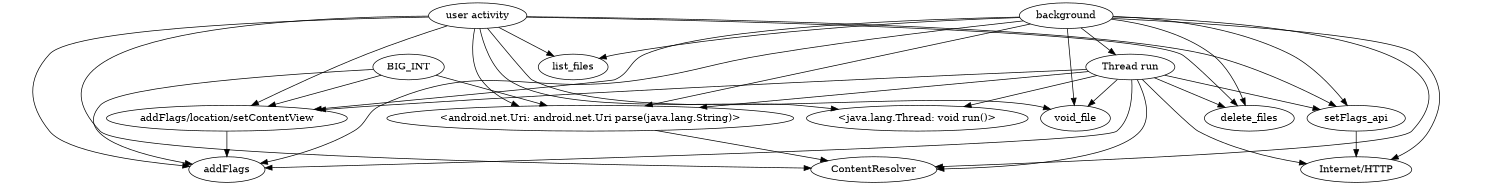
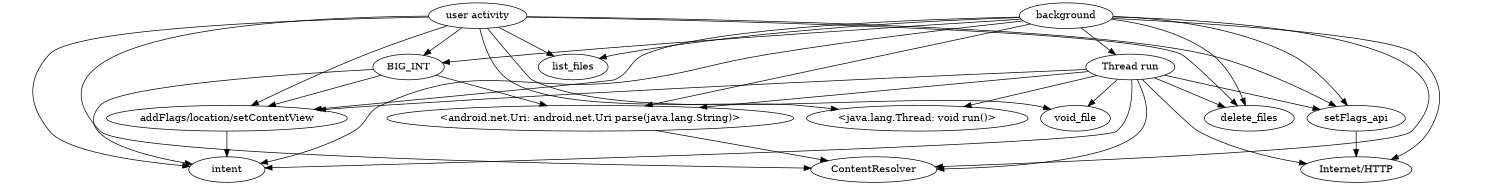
  strict digraph {
    fontname="DejaVu Serif"
    "graph"="{}"
    node [domain=library fontname="DejaVu Serif" type=merged]
    edge [deps="FROM_SENSITIVE_PARENT_TO_SENSITIVE_API-CALL-CALL" fontname="DejaVu Serif" type=DEP]
    "<android.net.Uri: android.net.Uri parse(java.lang.String)>" [type=SENSITIVE_METHOD]
    ContentResolver
    "<java.lang.Thread: void run()>" [type=SENSITIVE_METHOD]
    n4 [label=void_file]
    n5 [label="addFlags/location/setContentView"]
-   intent [label=addFlags]
+   intent
    BIG_INT [type=CONST_INT]
    n8 [label=setFlags_api]
    "Internet/HTTP"
    "user activity" [type=entrypoint]
    delete_files
    list_files
    "Thread run" [type=entrypoint]
    background [type=entrypoint]
    "<android.net.Uri: android.net.Uri parse(java.lang.String)>" -> ContentResolver [deps=DATAFLOW]
    n5 -> intent [deps=DOMINATE]
    BIG_INT -> "<android.net.Uri: android.net.Uri parse(java.lang.String)>" [deps=DATAFLOW]
    BIG_INT -> n5 [deps=DATAFLOW]
    BIG_INT -> intent [deps=DATAFLOW]
    n8 -> "Internet/HTTP" [deps="FROM_SENSITIVE_PARENT_TO_SENSITIVE_API-CALL-CALL-CALL"]
-   "user activity" -> "<android.net.Uri: android.net.Uri parse(java.lang.String)>" [deps="FROM_SENSITIVE_PARENT_TO_SENSITIVE_API-CALL"]
+   "user activity" -> BIG_INT [deps="FROM_SENSITIVE_PARENT_TO_SENSITIVE_API-CALL"]
    "user activity" -> ContentResolver [deps="FROM_SENSITIVE_PARENT_TO_SENSITIVE_API-CALL-DATAFLOW"]
    "user activity" -> "<java.lang.Thread: void run()>" [deps="FROM_SENSITIVE_PARENT_TO_SENSITIVE_API-CALL-CALL-CALL"]
    "user activity" -> n4 [deps="FROM_SENSITIVE_PARENT_TO_SENSITIVE_API-CALL-CALL-CALL-CALL-CALL-CALL-CALL"]
    "user activity" -> n5
    "user activity" -> intent
    "user activity" -> n8 [deps="FROM_SENSITIVE_PARENT_TO_SENSITIVE_API-CALL-DATAFLOW-CALL"]
    "user activity" -> delete_files [deps="FROM_SENSITIVE_PARENT_TO_SENSITIVE_API-CALL-CALL-CALL-CALL-CALL-CALL-CALL"]
    "user activity" -> list_files [deps="FROM_SENSITIVE_PARENT_TO_SENSITIVE_API-CALL-DATAFLOW-CALL-CALL-CALL"]
    "Thread run" -> "<android.net.Uri: android.net.Uri parse(java.lang.String)>" [deps="FROM_SENSITIVE_PARENT_TO_SENSITIVE_API-CALL-CALL-CALL-CALL"]
    "Thread run" -> ContentResolver [deps="FROM_SENSITIVE_PARENT_TO_SENSITIVE_API-CALL-CALL-CALL-CALL-DATAFLOW"]
    "Thread run" -> "<java.lang.Thread: void run()>" [deps=FROM_SENSITIVE_PARENT_TO_SENSITIVE_API]
    "Thread run" -> n4 [deps="FROM_SENSITIVE_PARENT_TO_SENSITIVE_API-CALL-CALL-CALL-CALL"]
    "Thread run" -> n5
    "Thread run" -> intent
    "Thread run" -> n8 [deps="FROM_SENSITIVE_PARENT_TO_SENSITIVE_API-CALL-CALL-CALL"]
    "Thread run" -> "Internet/HTTP" [deps="FROM_SENSITIVE_PARENT_TO_SENSITIVE_API-CALL-CALL-CALL"]
    "Thread run" -> delete_files [deps="FROM_SENSITIVE_PARENT_TO_SENSITIVE_API-CALL-CALL-CALL-CALL"]
    background -> "<android.net.Uri: android.net.Uri parse(java.lang.String)>"
    background -> ContentResolver [deps="FROM_SENSITIVE_PARENT_TO_SENSITIVE_API-CALL-CALL-DATAFLOW"]
-   background -> n4 [deps="FROM_SENSITIVE_PARENT_TO_SENSITIVE_API-CALL-CALL-CALL"]
+   background -> BIG_INT [deps="FROM_SENSITIVE_PARENT_TO_SENSITIVE_API-CALL-CALL-CALL"]
    background -> n5 [deps="FROM_SENSITIVE_PARENT_TO_SENSITIVE_API-CALL-CALL-CALL-CALL-CALL-CALL"]
    background -> intent [deps="FROM_SENSITIVE_PARENT_TO_SENSITIVE_API-CALL-CALL-CALL"]
    background -> n8 [deps="FROM_SENSITIVE_PARENT_TO_SENSITIVE_API-CALL-CALL-DATAFLOW-CALL"]
    background -> "Internet/HTTP" [deps="FROM_SENSITIVE_PARENT_TO_SENSITIVE_API-CALL-CALL-DATAFLOW-CALL-CALL-CALL"]
    background -> delete_files
    background -> list_files
    background -> "Thread run" [deps="FROM_SENSITIVE_PARENT_TO_SENSITIVE_API-CALL-CALL-CALL-CALL-CALL"]
  }
